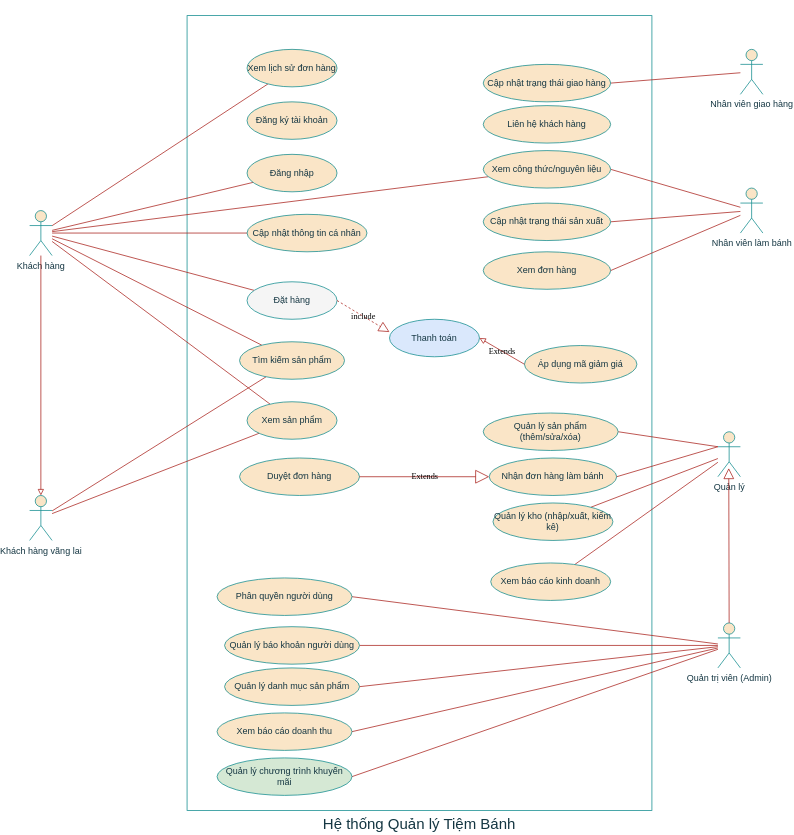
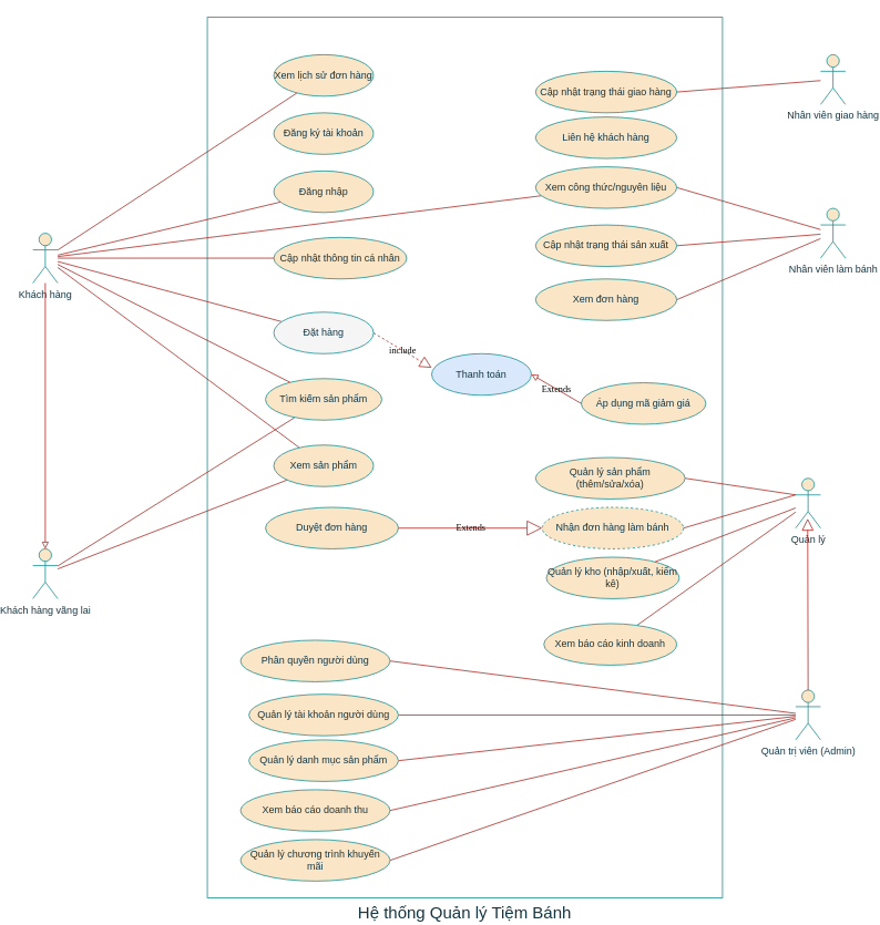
  <mxCell id="0" />
  <mxCell id="1" parent="0" />
  <mxCell id="2" value="Hệ thống Quản lý Tiệm Bánh" style="shape=rectangle;labelPosition=top;verticalLabelPosition=bottom;align=center;verticalAlign=top;whiteSpace=wrap;fillColor=none;fontSize=20;labelBackgroundColor=none;strokeColor=#0F8B8D;fontColor=#143642;" parent="1" vertex="1"><mxGeometry x="230" width="620" height="1060" as="geometry" y="20" /></mxCell>
  <mxCell id="3" value="Khách hàng" style="shape=umlActor;verticalLabelPosition=bottom;verticalAlign=top;html=1;labelBackgroundColor=none;fillColor=#FAE5C7;strokeColor=#0F8B8D;fontColor=#143642;" parent="1" vertex="1"><mxGeometry x="20" y="280" width="30" height="60" as="geometry" /></mxCell>
  <mxCell id="4" value="Khách hàng vãng lai" style="shape=umlActor;verticalLabelPosition=bottom;verticalAlign=top;html=1;labelBackgroundColor=none;fillColor=#FAE5C7;strokeColor=#0F8B8D;fontColor=#143642;" parent="1" vertex="1"><mxGeometry x="20" y="660" width="30" height="60" as="geometry" /></mxCell>
  <mxCell id="5" value="Quản trị viên (Admin)" style="shape=umlActor;verticalLabelPosition=bottom;verticalAlign=top;html=1;labelBackgroundColor=none;fillColor=#FAE5C7;strokeColor=#0F8B8D;fontColor=#143642;" parent="1" vertex="1"><mxGeometry x="938" y="830" width="30" height="60" as="geometry" /></mxCell>
  <mxCell id="6" value="Quản lý" style="shape=umlActor;verticalLabelPosition=bottom;verticalAlign=top;html=1;labelBackgroundColor=none;fillColor=#FAE5C7;strokeColor=#0F8B8D;fontColor=#143642;" parent="1" vertex="1"><mxGeometry x="938" y="575" width="30" height="60" as="geometry" /></mxCell>
  <mxCell id="7" value="Nhân viên làm bánh" style="shape=umlActor;verticalLabelPosition=bottom;verticalAlign=top;html=1;labelBackgroundColor=none;fillColor=#FAE5C7;strokeColor=#0F8B8D;fontColor=#143642;" parent="1" vertex="1"><mxGeometry x="968" y="250" width="30" height="60" as="geometry" /></mxCell>
  <mxCell id="8" value="Nhân viên giao hàng" style="shape=umlActor;verticalLabelPosition=bottom;verticalAlign=top;html=1;labelBackgroundColor=none;fillColor=#FAE5C7;strokeColor=#0F8B8D;fontColor=#143642;" parent="1" vertex="1"><mxGeometry x="968" y="65" width="30" height="60" as="geometry" /></mxCell>
  <mxCell id="9" value="" style="endArrow=none;html=1;labelBackgroundColor=none;strokeColor=#A8201A;fontColor=default;" parent="1" source="3" target="48" edge="1"><mxGeometry width="50" height="50" relative="1" as="geometry"><mxPoint x="870" y="505" as="sourcePoint" /><mxPoint x="920" y="455" as="targetPoint" /></mxGeometry></mxCell>
  <mxCell id="10" value="" style="endArrow=none;html=1;labelBackgroundColor=none;strokeColor=#A8201A;fontColor=default;" parent="1" source="3" target="45" edge="1"><mxGeometry width="50" height="50" relative="1" as="geometry"><mxPoint x="870" y="505" as="sourcePoint" /><mxPoint x="920" y="455" as="targetPoint" /></mxGeometry></mxCell>
  <mxCell id="11" value="" style="endArrow=none;html=1;labelBackgroundColor=none;strokeColor=#A8201A;fontColor=default;" parent="1" source="3" target="52" edge="1"><mxGeometry width="50" height="50" relative="1" as="geometry"><mxPoint x="870" y="505" as="sourcePoint" /><mxPoint x="920" y="455" as="targetPoint" /></mxGeometry></mxCell>
  <mxCell id="12" value="" style="endArrow=none;html=1;labelBackgroundColor=none;strokeColor=#A8201A;fontColor=default;" parent="1" source="3" target="43" edge="1"><mxGeometry width="50" height="50" relative="1" as="geometry"><mxPoint x="870" y="505" as="sourcePoint" /><mxPoint x="920" y="455" as="targetPoint" /></mxGeometry></mxCell>
  <mxCell id="13" value="" style="endArrow=none;html=1;labelBackgroundColor=none;strokeColor=#A8201A;fontColor=default;" parent="1" source="3" target="50" edge="1"><mxGeometry width="50" height="50" relative="1" as="geometry"><mxPoint x="870" y="505" as="sourcePoint" /><mxPoint x="920" y="455" as="targetPoint" /></mxGeometry></mxCell>
  <mxCell id="14" value="" style="endArrow=none;html=1;labelBackgroundColor=none;strokeColor=#A8201A;fontColor=default;" parent="1" source="3" target="49" edge="1"><mxGeometry width="50" height="50" relative="1" as="geometry"><mxPoint x="870" y="505" as="sourcePoint" /><mxPoint x="920" y="455" as="targetPoint" /></mxGeometry></mxCell>
  <mxCell id="15" value="" style="endArrow=none;html=1;labelBackgroundColor=none;strokeColor=#A8201A;fontColor=default;" parent="1" source="3" target="47" edge="1"><mxGeometry width="50" height="50" relative="1" as="geometry"><mxPoint x="870" y="505" as="sourcePoint" /><mxPoint x="920" y="455" as="targetPoint" /></mxGeometry></mxCell>
  <mxCell id="16" value="" style="endArrow=none;html=1;labelBackgroundColor=none;strokeColor=#A8201A;fontColor=default;" parent="1" source="4" target="48" edge="1"><mxGeometry width="50" height="50" relative="1" as="geometry"><mxPoint x="870" y="605" as="sourcePoint" /><mxPoint x="920" y="555" as="targetPoint" /></mxGeometry></mxCell>
  <mxCell id="17" value="" style="endArrow=none;html=1;labelBackgroundColor=none;strokeColor=#A8201A;fontColor=default;" parent="1" source="4" target="47" edge="1"><mxGeometry width="50" height="50" relative="1" as="geometry"><mxPoint x="870" y="605" as="sourcePoint" /><mxPoint x="920" y="555" as="targetPoint" /></mxGeometry></mxCell>
  <mxCell id="18" value="" style="endArrow=none;html=1;exitX=1;exitY=0.5;exitDx=0;exitDy=0;labelBackgroundColor=none;strokeColor=#A8201A;fontColor=default;" parent="1" source="38" target="5" edge="1"><mxGeometry width="50" height="50" relative="1" as="geometry"><mxPoint x="500" y="890" as="sourcePoint" /><mxPoint x="550" y="840" as="targetPoint" /></mxGeometry></mxCell>
  <mxCell id="19" value="" style="endArrow=none;html=1;exitX=1;exitY=0.5;exitDx=0;exitDy=0;entryX=0;entryY=0.333;entryDx=0;entryDy=0;entryPerimeter=0;labelBackgroundColor=none;strokeColor=#A8201A;fontColor=default;" parent="1" source="39" target="6" edge="1"><mxGeometry width="50" height="50" relative="1" as="geometry"><mxPoint x="798" y="570" as="sourcePoint" /><mxPoint x="1026" y="645" as="targetPoint" /><Array as="points" /></mxGeometry></mxCell>
  <mxCell id="20" value="" style="endArrow=none;html=1;exitX=1;exitY=0.5;exitDx=0;exitDy=0;labelBackgroundColor=none;strokeColor=#A8201A;fontColor=default;" parent="1" source="40" target="5" edge="1"><mxGeometry width="50" height="50" relative="1" as="geometry"><mxPoint x="500" y="890" as="sourcePoint" /><mxPoint x="550" y="840" as="targetPoint" /></mxGeometry></mxCell>
  <mxCell id="21" value="" style="endArrow=none;html=1;exitX=1;exitY=0.5;exitDx=0;exitDy=0;labelBackgroundColor=none;strokeColor=#A8201A;fontColor=default;" parent="1" source="41" target="5" edge="1"><mxGeometry width="50" height="50" relative="1" as="geometry"><mxPoint x="500" y="890" as="sourcePoint" /><mxPoint x="550" y="840" as="targetPoint" /></mxGeometry></mxCell>
  <mxCell id="22" value="" style="endArrow=none;html=1;exitX=1;exitY=0.5;exitDx=0;exitDy=0;labelBackgroundColor=none;strokeColor=#A8201A;fontColor=default;" parent="1" source="42" target="5" edge="1"><mxGeometry width="50" height="50" relative="1" as="geometry"><mxPoint x="500" y="890" as="sourcePoint" /><mxPoint x="550" y="840" as="targetPoint" /></mxGeometry></mxCell>
  <mxCell id="23" value="" style="endArrow=none;html=1;exitX=1;exitY=0.5;exitDx=0;exitDy=0;labelBackgroundColor=none;strokeColor=#A8201A;fontColor=default;" parent="1" source="30" target="5" edge="1"><mxGeometry width="50" height="50" relative="1" as="geometry"><mxPoint x="500" y="890" as="sourcePoint" /><mxPoint x="550" y="840" as="targetPoint" /></mxGeometry></mxCell>
  <mxCell id="24" value="" style="endArrow=none;html=1;labelBackgroundColor=none;strokeColor=#A8201A;fontColor=default;" parent="1" source="33" target="6" edge="1"><mxGeometry width="50" height="50" relative="1" as="geometry"><mxPoint x="244" y="110" as="sourcePoint" /><mxPoint x="294" y="60" as="targetPoint" /></mxGeometry></mxCell>
  <mxCell id="25" value="" style="endArrow=none;html=1;labelBackgroundColor=none;strokeColor=#A8201A;fontColor=default;" parent="1" source="37" target="6" edge="1"><mxGeometry width="50" height="50" relative="1" as="geometry"><mxPoint x="244" y="110" as="sourcePoint" /><mxPoint x="294" y="60" as="targetPoint" /></mxGeometry></mxCell>
  <mxCell id="26" value="" style="endArrow=none;html=1;exitX=1;exitY=0.5;exitDx=0;exitDy=0;labelBackgroundColor=none;strokeColor=#A8201A;fontColor=default;" parent="1" source="36" target="7" edge="1"><mxGeometry width="50" height="50" relative="1" as="geometry"><mxPoint x="24" y="520" as="sourcePoint" /><mxPoint x="74" y="470" as="targetPoint" /></mxGeometry></mxCell>
  <mxCell id="27" value="" style="endArrow=none;html=1;exitX=1;exitY=0.5;exitDx=0;exitDy=0;labelBackgroundColor=none;strokeColor=#A8201A;fontColor=default;" parent="1" source="43" target="7" edge="1"><mxGeometry width="50" height="50" relative="1" as="geometry"><mxPoint x="24" y="520" as="sourcePoint" /><mxPoint x="74" y="470" as="targetPoint" /></mxGeometry></mxCell>
  <mxCell id="28" value="" style="endArrow=none;html=1;exitX=1;exitY=0.5;exitDx=0;exitDy=0;labelBackgroundColor=none;strokeColor=#A8201A;fontColor=default;" parent="1" source="34" target="8" edge="1"><mxGeometry width="50" height="50" relative="1" as="geometry"><mxPoint x="215" y="90" as="sourcePoint" /><mxPoint x="265" y="40" as="targetPoint" /></mxGeometry></mxCell>
  <mxCell id="29" value="" style="endArrow=none;endSize=12;endFill=0;html=1;rounded=0;exitX=0.5;exitY=0;exitDx=0;exitDy=0;entryX=0.5;entryY=1;entryDx=0;entryDy=0;startFill=0;startArrow=block;labelBackgroundColor=none;strokeColor=#A8201A;fontColor=default;" parent="1" source="4" target="3" edge="1"><mxGeometry width="160" height="100" relative="1" as="geometry"><mxPoint x="1210" y="1080" as="sourcePoint" /><mxPoint x="1220" y="1030" as="targetPoint" /></mxGeometry></mxCell>
  <mxCell id="30" value="Phân quyền người dùng" style="ellipse;whiteSpace=wrap;html=1;labelBackgroundColor=none;fillColor=#FAE5C7;strokeColor=#0F8B8D;fontColor=#143642;" parent="1" vertex="1"><mxGeometry x="270" y="770" width="180" height="50" as="geometry" /></mxCell>
  <mxCell id="31" value="Áp dụng mã giảm giá" style="ellipse;whiteSpace=wrap;html=1;labelBackgroundColor=none;fillColor=#FAE5C7;strokeColor=#0F8B8D;fontColor=#143642;" parent="1" vertex="1"><mxGeometry x="680" y="460" width="150" height="50" as="geometry" /></mxCell>
  <mxCell id="32" value="Duyệt đơn hàng" style="ellipse;whiteSpace=wrap;html=1;labelBackgroundColor=none;fillColor=#FAE5C7;strokeColor=#0F8B8D;fontColor=#143642;" parent="1" vertex="1"><mxGeometry x="300" y="610" width="160" height="50" as="geometry" /></mxCell>
  <mxCell id="33" value="Quản lý kho (nhập/xuất, kiểm kê)" style="ellipse;whiteSpace=wrap;html=1;labelBackgroundColor=none;fillColor=#FAE5C7;strokeColor=#0F8B8D;fontColor=#143642;" parent="1" vertex="1"><mxGeometry x="638" y="670" width="160" height="50" as="geometry" /></mxCell>
  <mxCell id="34" value="Cập nhật trạng thái giao hàng" style="ellipse;whiteSpace=wrap;html=1;labelBackgroundColor=none;fillColor=#FAE5C7;strokeColor=#0F8B8D;fontColor=#143642;" parent="1" vertex="1"><mxGeometry x="625" y="85" width="170" height="50" as="geometry" /></mxCell>
  <mxCell id="35" value="Liên hệ khách hàng" style="ellipse;whiteSpace=wrap;html=1;labelBackgroundColor=none;fillColor=#FAE5C7;strokeColor=#0F8B8D;fontColor=#143642;" parent="1" vertex="1"><mxGeometry x="625" y="140" width="170" height="50" as="geometry" /></mxCell>
  <mxCell id="36" value="Cập nhật trạng thái sản xuất" style="ellipse;whiteSpace=wrap;html=1;labelBackgroundColor=none;fillColor=#FAE5C7;strokeColor=#0F8B8D;fontColor=#143642;" parent="1" vertex="1"><mxGeometry x="625" y="270" width="170" height="50" as="geometry" /></mxCell>
  <mxCell id="37" value="Xem báo cáo kinh doanh" style="ellipse;whiteSpace=wrap;html=1;labelBackgroundColor=none;fillColor=#FAE5C7;strokeColor=#0F8B8D;fontColor=#143642;" parent="1" vertex="1"><mxGeometry x="635" y="750" width="160" height="50" as="geometry" /></mxCell>
- <mxCell id="38" value="Quản lý báo khoản người dùng" style="ellipse;whiteSpace=wrap;html=1;labelBackgroundColor=none;fillColor=#FAE5C7;strokeColor=#0F8B8D;fontColor=#143642;" parent="1" vertex="1"><mxGeometry x="280" y="835" width="180" height="50" as="geometry" /></mxCell>
+ <mxCell id="38" value="Quản lý tài khoản người dùng" style="ellipse;whiteSpace=wrap;html=1;labelBackgroundColor=none;fillColor=#FAE5C7;strokeColor=#0F8B8D;fontColor=#143642;" parent="1" vertex="1"><mxGeometry x="280" y="835" width="180" height="50" as="geometry" /></mxCell>
  <mxCell id="39" value="Quản lý sản phẩm (thêm/sửa/xóa)" style="ellipse;whiteSpace=wrap;html=1;labelBackgroundColor=none;fillColor=#FAE5C7;strokeColor=#0F8B8D;fontColor=#143642;" parent="1" vertex="1"><mxGeometry x="625" y="550" width="180" height="50" as="geometry" /></mxCell>
  <mxCell id="40" value="Quản lý danh mục sản phẩm" style="ellipse;whiteSpace=wrap;html=1;labelBackgroundColor=none;fillColor=#FAE5C7;strokeColor=#0F8B8D;fontColor=#143642;" parent="1" vertex="1"><mxGeometry x="280" y="890" width="180" height="50" as="geometry" /></mxCell>
  <mxCell id="41" value="Xem báo cáo doanh thu" style="ellipse;whiteSpace=wrap;html=1;labelBackgroundColor=none;fillColor=#FAE5C7;strokeColor=#0F8B8D;fontColor=#143642;" parent="1" vertex="1"><mxGeometry x="270" y="950" width="180" height="50" as="geometry" /></mxCell>
- <mxCell id="42" value="Quản lý chương trình khuyến mãi" style="ellipse;whiteSpace=wrap;html=1;labelBackgroundColor=none;fillColor=#d5e8d4;strokeColor=#0F8B8D;fontColor=#143642;" parent="1" vertex="1"><mxGeometry x="270" y="1010" width="180" height="50" as="geometry" /></mxCell>
+ <mxCell id="42" value="Quản lý chương trình khuyến mãi" style="ellipse;whiteSpace=wrap;html=1;labelBackgroundColor=none;fillColor=#FAE5C7;strokeColor=#0F8B8D;fontColor=#143642;" parent="1" vertex="1"><mxGeometry x="270" y="1010" width="180" height="50" as="geometry" /></mxCell>
  <mxCell id="43" value="Xem công thức/nguyên liệu" style="ellipse;whiteSpace=wrap;html=1;labelBackgroundColor=none;fillColor=#FAE5C7;strokeColor=#0F8B8D;fontColor=#143642;" parent="1" vertex="1"><mxGeometry x="625" y="200" width="170" height="50" as="geometry" /></mxCell>
- <mxCell id="44" value="Nhận đơn hàng làm bánh" style="ellipse;whiteSpace=wrap;html=1;labelBackgroundColor=none;fillColor=#FAE5C7;strokeColor=#0F8B8D;fontColor=#143642;" parent="1" vertex="1"><mxGeometry x="633" y="610" width="170" height="50" as="geometry" /></mxCell>
+ <mxCell id="44" value="Nhận đơn hàng làm bánh" style="ellipse;whiteSpace=wrap;html=1;labelBackgroundColor=none;fillColor=#FAE5C7;strokeColor=#0F8B8D;fontColor=#143642;dashed=1;" parent="1" vertex="1"><mxGeometry x="633" y="610" width="170" height="50" as="geometry" /></mxCell>
  <mxCell id="45" value="Đặt hàng" style="ellipse;whiteSpace=wrap;html=1;labelBackgroundColor=none;fillColor=#f5f5f5;strokeColor=#0F8B8D;fontColor=#143642;" parent="1" vertex="1"><mxGeometry x="310" y="375" width="120" height="50" as="geometry" /></mxCell>
  <mxCell id="46" value="Thanh toán" style="ellipse;whiteSpace=wrap;html=1;labelBackgroundColor=none;fillColor=#dae8fc;strokeColor=#0F8B8D;fontColor=#143642;" parent="1" vertex="1"><mxGeometry x="500" y="425" width="120" height="50" as="geometry" /></mxCell>
  <mxCell id="47" value="Tìm kiếm sản phẩm" style="ellipse;whiteSpace=wrap;html=1;labelBackgroundColor=none;fillColor=#FAE5C7;strokeColor=#0F8B8D;fontColor=#143642;" parent="1" vertex="1"><mxGeometry x="300" y="455" width="140" height="50" as="geometry" /></mxCell>
  <mxCell id="48" value="Xem sản phẩm" style="ellipse;whiteSpace=wrap;html=1;labelBackgroundColor=none;fillColor=#FAE5C7;strokeColor=#0F8B8D;fontColor=#143642;" parent="1" vertex="1"><mxGeometry x="310" y="535" width="120" height="50" as="geometry" /></mxCell>
  <mxCell id="49" value="Cập nhật thông tin cá nhân" style="ellipse;whiteSpace=wrap;html=1;labelBackgroundColor=none;fillColor=#FAE5C7;strokeColor=#0F8B8D;fontColor=#143642;" parent="1" vertex="1"><mxGeometry x="310" y="285" width="160" height="50" as="geometry" /></mxCell>
  <mxCell id="50" value="Đăng nhập" style="ellipse;whiteSpace=wrap;html=1;labelBackgroundColor=none;fillColor=#FAE5C7;strokeColor=#0F8B8D;fontColor=#143642;" parent="1" vertex="1"><mxGeometry x="310" y="205" width="120" height="50" as="geometry" /></mxCell>
  <mxCell id="51" value="Đăng ký tài khoản" style="ellipse;whiteSpace=wrap;html=1;labelBackgroundColor=none;fillColor=#FAE5C7;strokeColor=#0F8B8D;fontColor=#143642;" parent="1" vertex="1"><mxGeometry x="310" y="135" width="120" height="50" as="geometry" /></mxCell>
  <mxCell id="52" value="Xem lịch sử đơn hàng" style="ellipse;whiteSpace=wrap;html=1;labelBackgroundColor=none;fillColor=#FAE5C7;strokeColor=#0F8B8D;fontColor=#143642;" parent="1" vertex="1"><mxGeometry x="310" y="65" width="120" height="50" as="geometry" /></mxCell>
  <mxCell id="53" value="" style="endArrow=none;html=1;exitX=1;exitY=0.5;exitDx=0;exitDy=0;entryX=0;entryY=0.333;entryDx=0;entryDy=0;entryPerimeter=0;labelBackgroundColor=none;strokeColor=#A8201A;fontColor=default;" edge="1" parent="1" source="44" target="6"><mxGeometry width="50" height="50" relative="1" as="geometry"><mxPoint x="818" y="616" as="sourcePoint" /><mxPoint x="1094" y="650" as="targetPoint" /></mxGeometry></mxCell>
  <mxCell id="54" value="Xem đơn hàng" style="ellipse;whiteSpace=wrap;html=1;labelBackgroundColor=none;fillColor=#FAE5C7;strokeColor=#0F8B8D;fontColor=#143642;" vertex="1" parent="1"><mxGeometry x="625" y="335" width="170" height="50" as="geometry" /></mxCell>
  <mxCell id="55" value="" style="endArrow=none;html=1;exitX=1;exitY=0.5;exitDx=0;exitDy=0;labelBackgroundColor=none;strokeColor=#A8201A;fontColor=default;" edge="1" parent="1" source="54" target="7"><mxGeometry width="50" height="50" relative="1" as="geometry"><mxPoint x="795" y="355" as="sourcePoint" /><mxPoint x="904" y="315" as="targetPoint" /></mxGeometry></mxCell>
  <mxCell id="56" value="Extends" style="endArrow=block;endSize=16;endFill=0;html=1;rounded=0;hachureGap=4;fontFamily=Architects Daughter;fontSource=https%3A%2F%2Ffonts.googleapis.com%2Fcss%3Ffamily%3DArchitects%2BDaughter;exitX=1;exitY=0.5;exitDx=0;exitDy=0;entryX=0;entryY=0.5;entryDx=0;entryDy=0;labelBackgroundColor=none;strokeColor=#A8201A;fontColor=default;" edge="1" parent="1" source="32" target="44"><mxGeometry width="160" relative="1" as="geometry"><mxPoint x="500" y="690.29" as="sourcePoint" /><mxPoint x="650" y="690" as="targetPoint" /></mxGeometry></mxCell>
  <mxCell id="57" value="Extends" style="endArrow=none;endSize=16;endFill=0;html=1;rounded=0;hachureGap=4;fontFamily=Architects Daughter;fontSource=https%3A%2F%2Ffonts.googleapis.com%2Fcss%3Ffamily%3DArchitects%2BDaughter;exitX=1;exitY=0.5;exitDx=0;exitDy=0;entryX=0;entryY=0.5;entryDx=0;entryDy=0;startFill=0;startArrow=block;labelBackgroundColor=none;strokeColor=#A8201A;fontColor=default;" edge="1" parent="1" source="46" target="31"><mxGeometry width="160" relative="1" as="geometry"><mxPoint x="540" y="520" as="sourcePoint" /><mxPoint x="700" y="520" as="targetPoint" /></mxGeometry></mxCell>
  <mxCell id="58" value="include" style="endArrow=block;endSize=12;dashed=1;html=1;rounded=0;hachureGap=4;fontFamily=Architects Daughter;fontSource=https%3A%2F%2Ffonts.googleapis.com%2Fcss%3Ffamily%3DArchitects%2BDaughter;endFill=0;exitX=1;exitY=0.5;exitDx=0;exitDy=0;entryX=0;entryY=0.34;entryDx=0;entryDy=0;entryPerimeter=0;labelBackgroundColor=none;strokeColor=#A8201A;fontColor=default;" edge="1" parent="1" source="45" target="46"><mxGeometry width="160" relative="1" as="geometry"><mxPoint x="475" y="520" as="sourcePoint" /><mxPoint x="635" y="520" as="targetPoint" /></mxGeometry></mxCell>
  <mxCell id="59" value="" style="endArrow=block;endSize=12;endFill=0;html=1;rounded=0;exitX=0.5;exitY=0;exitDx=0;exitDy=0;entryX=0.483;entryY=0.808;entryDx=0;entryDy=0;startFill=0;startArrow=none;exitPerimeter=0;entryPerimeter=0;labelBackgroundColor=none;strokeColor=#A8201A;fontColor=default;" edge="1" parent="1" source="5" target="6"><mxGeometry width="160" height="100" relative="1" as="geometry"><mxPoint x="1030" y="950" as="sourcePoint" /><mxPoint x="1030" y="630" as="targetPoint" /></mxGeometry></mxCell>
